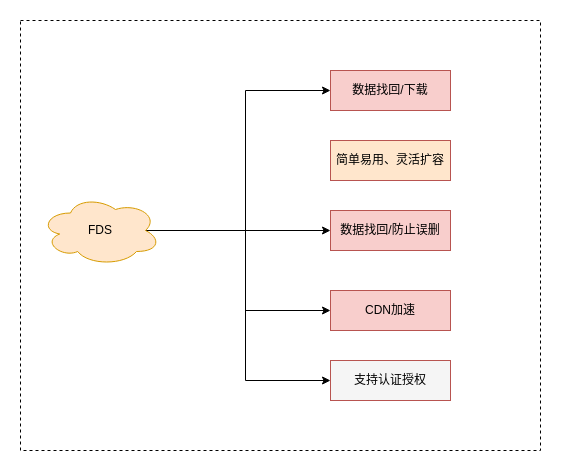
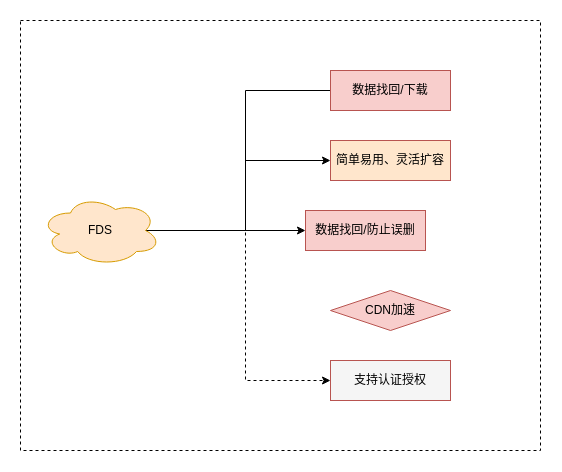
  <mxCell id="0" />
  <mxCell id="1" parent="0" />
  <mxCell id="2" value="" style="rounded=0;whiteSpace=wrap;html=1;dashed=1;" vertex="1" parent="1"><mxGeometry x="20" y="20" width="520" height="430" as="geometry" /></mxCell>
- <mxCell id="3" style="edgeStyle=orthogonalEdgeStyle;rounded=0;orthogonalLoop=1;jettySize=auto;html=1;exitX=0.875;exitY=0.5;exitDx=0;exitDy=0;exitPerimeter=0;entryX=0;entryY=0.5;entryDx=0;entryDy=0;" edge="1" parent="1" source="8" target="9"><mxGeometry relative="1" as="geometry" /></mxCell>
+ <mxCell id="3" style="edgeStyle=orthogonalEdgeStyle;rounded=0;orthogonalLoop=1;jettySize=auto;html=1;exitX=0.875;exitY=0.5;exitDx=0;exitDy=0;exitPerimeter=0;entryX=0;entryY=0.5;entryDx=0;entryDy=0;endArrow=none;" edge="1" parent="1" source="8" target="9"><mxGeometry relative="1" as="geometry" /></mxCell>
+ <mxCell id="4" style="edgeStyle=orthogonalEdgeStyle;rounded=0;orthogonalLoop=1;jettySize=auto;html=1;exitX=0.875;exitY=0.5;exitDx=0;exitDy=0;exitPerimeter=0;entryX=0;entryY=0.5;entryDx=0;entryDy=0;" edge="1" parent="1" source="8" target="10"><mxGeometry relative="1" as="geometry" /></mxCell>
  <mxCell id="5" style="edgeStyle=orthogonalEdgeStyle;rounded=0;orthogonalLoop=1;jettySize=auto;html=1;exitX=0.875;exitY=0.5;exitDx=0;exitDy=0;exitPerimeter=0;" edge="1" parent="1" source="8" target="11"><mxGeometry relative="1" as="geometry" /></mxCell>
- <mxCell id="6" style="edgeStyle=orthogonalEdgeStyle;rounded=0;orthogonalLoop=1;jettySize=auto;html=1;exitX=0.875;exitY=0.5;exitDx=0;exitDy=0;exitPerimeter=0;entryX=0;entryY=0.5;entryDx=0;entryDy=0;" edge="1" parent="1" source="8" target="12"><mxGeometry relative="1" as="geometry" /></mxCell>
- <mxCell id="7" style="edgeStyle=orthogonalEdgeStyle;rounded=0;orthogonalLoop=1;jettySize=auto;html=1;exitX=0.875;exitY=0.5;exitDx=0;exitDy=0;exitPerimeter=0;entryX=0;entryY=0.5;entryDx=0;entryDy=0;" edge="1" parent="1" source="8" target="13"><mxGeometry relative="1" as="geometry" /></mxCell>
+ <mxCell id="7" style="edgeStyle=orthogonalEdgeStyle;rounded=0;orthogonalLoop=1;jettySize=auto;html=1;exitX=0.875;exitY=0.5;exitDx=0;exitDy=0;exitPerimeter=0;entryX=0;entryY=0.5;entryDx=0;entryDy=0;dashed=1;" edge="1" parent="1" source="8" target="13"><mxGeometry relative="1" as="geometry" /></mxCell>
  <mxCell id="8" value="FDS" style="ellipse;shape=cloud;whiteSpace=wrap;html=1;fillColor=#ffe6cc;strokeColor=#d79b00;" vertex="1" parent="1"><mxGeometry x="40" y="195" width="120" height="70" as="geometry" /></mxCell>
  <mxCell id="9" value="数据找回/下载" style="rounded=0;whiteSpace=wrap;html=1;fillColor=#f8cecc;strokeColor=#b85450;" vertex="1" parent="1"><mxGeometry x="330" y="70" width="120" height="40" as="geometry" /></mxCell>
  <mxCell id="10" value="简单易用、灵活扩容" style="rounded=0;whiteSpace=wrap;html=1;fillColor=#ffe6cc;strokeColor=#b85450;" vertex="1" parent="1"><mxGeometry x="330" y="140" width="120" height="40" as="geometry" /></mxCell>
- <mxCell id="11" value="数据找回/防止误删" style="rounded=0;whiteSpace=wrap;html=1;fillColor=#f8cecc;strokeColor=#b85450;" vertex="1" parent="1"><mxGeometry x="330" y="210" width="120" height="40" as="geometry" /></mxCell>
- <mxCell id="12" value="CDN加速" style="rounded=0;whiteSpace=wrap;html=1;fillColor=#f8cecc;strokeColor=#b85450;" vertex="1" parent="1"><mxGeometry x="330" y="290" width="120" height="40" as="geometry" /></mxCell>
+ <mxCell id="11" value="数据找回/防止误删" style="rounded=0;whiteSpace=wrap;html=1;fillColor=#f8cecc;strokeColor=#b85450;" vertex="1" parent="1"><mxGeometry x="305" y="210" width="120" height="40" as="geometry" /></mxCell>
+ <mxCell id="12" value="CDN加速" style="rhombus;whiteSpace=wrap;html=1;fillColor=#f8cecc;strokeColor=#b85450;" vertex="1" parent="1"><mxGeometry x="330" y="290" width="120" height="40" as="geometry" /></mxCell>
  <mxCell id="13" value="支持认证授权" style="rounded=0;whiteSpace=wrap;html=1;fillColor=#f5f5f5;strokeColor=#b85450;" vertex="1" parent="1"><mxGeometry x="330" y="360" width="120" height="40" as="geometry" /></mxCell>
